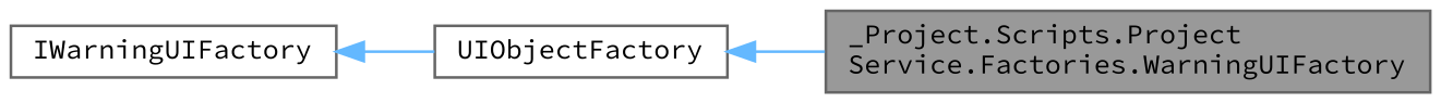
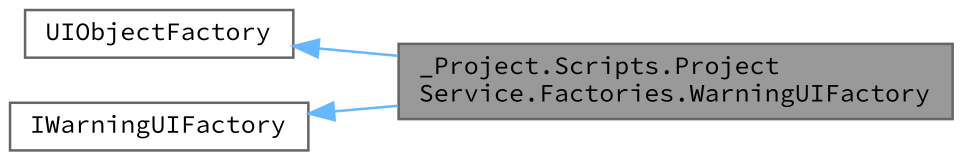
  digraph {
    fontname="Source Code Pro"
    rankdir=LR
    node [color=gray40 fillcolor=white fontname="Source Code Pro" fontsize=10 shape=box style=filled]
    edge [color=steelblue1 dir=back fontname="Source Code Pro" fontsize=10 labelfontname=Helvetica labelfontsize=10 style=solid]
    n1 [fillcolor=grey60 fontcolor=black height=0.2 label="_Project.Scripts.Project\lService.Factories.WarningUIFactory" width=0.4]
    n2 [height=0.2 label=UIObjectFactory width=0.4]
    n3 [height=0.2 label=IWarningUIFactory width=0.4]
    n2 -> n1
-   n3 -> n2
+   n3 -> n1
  }
